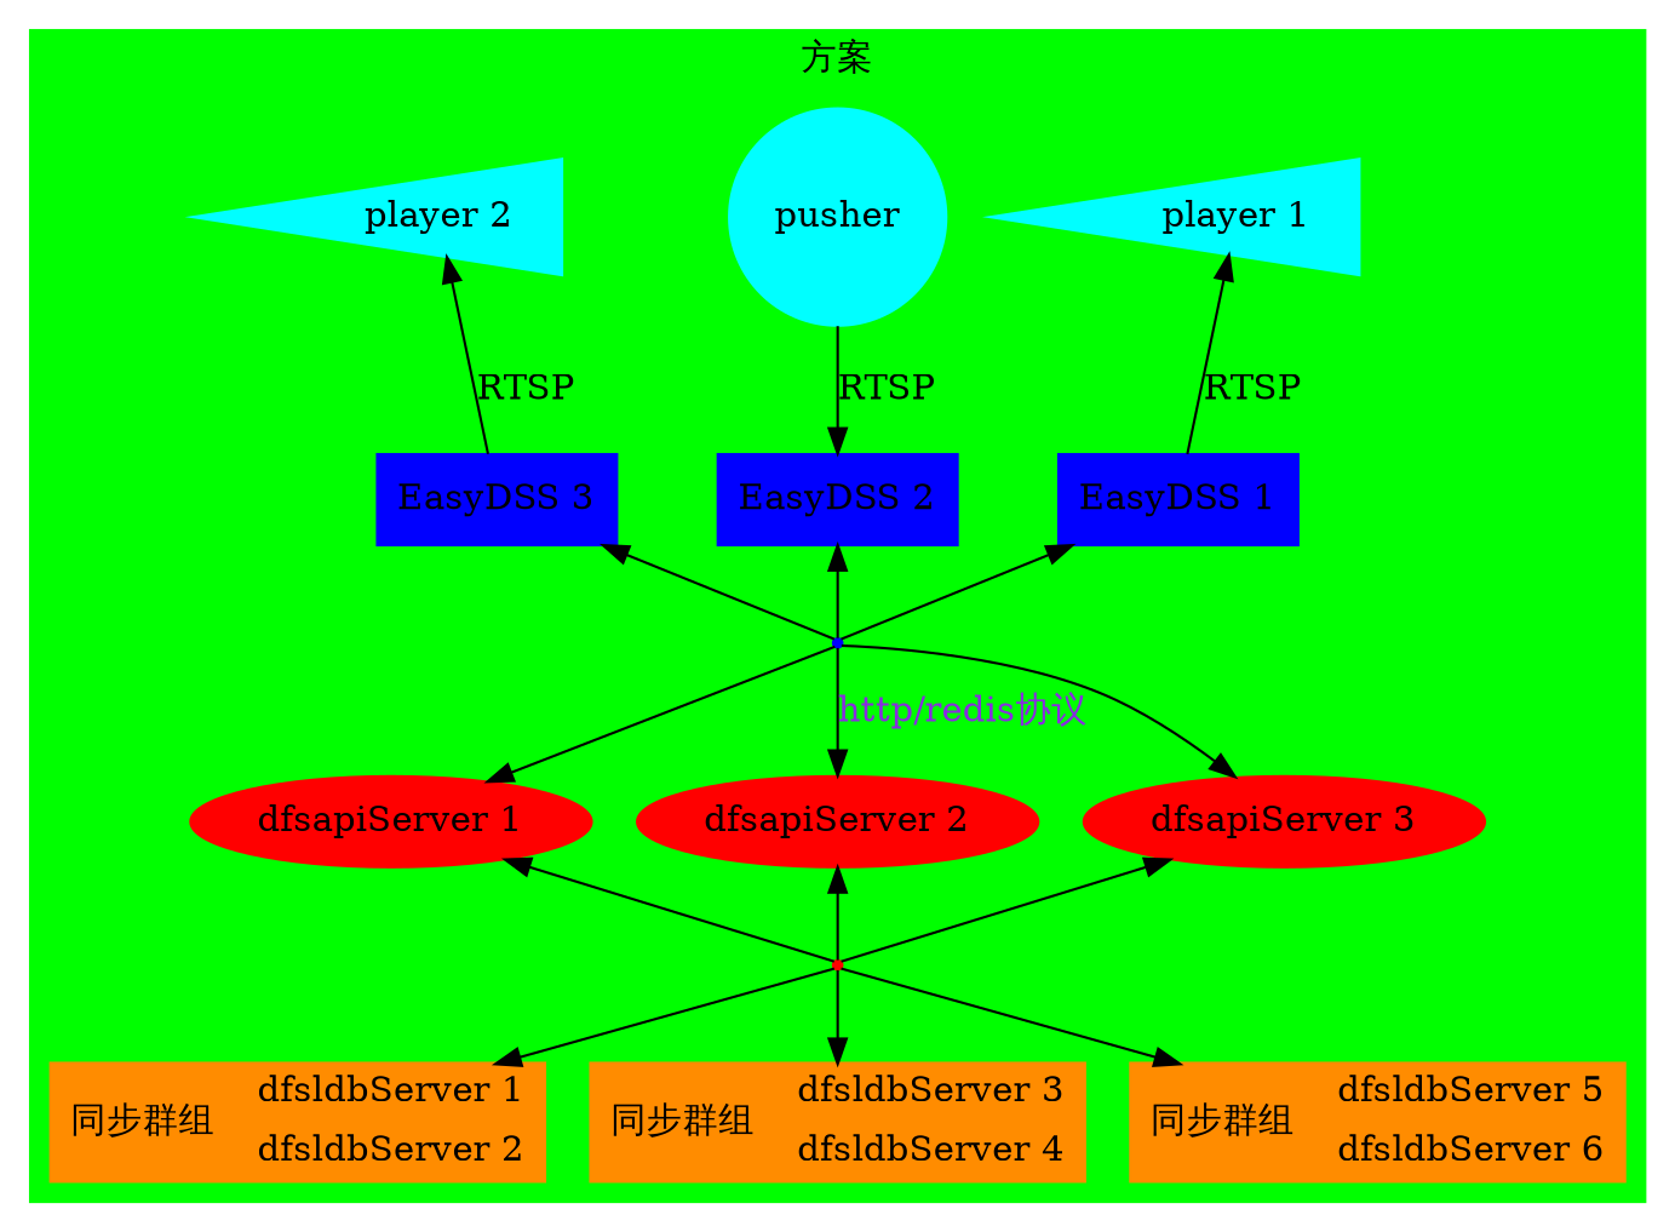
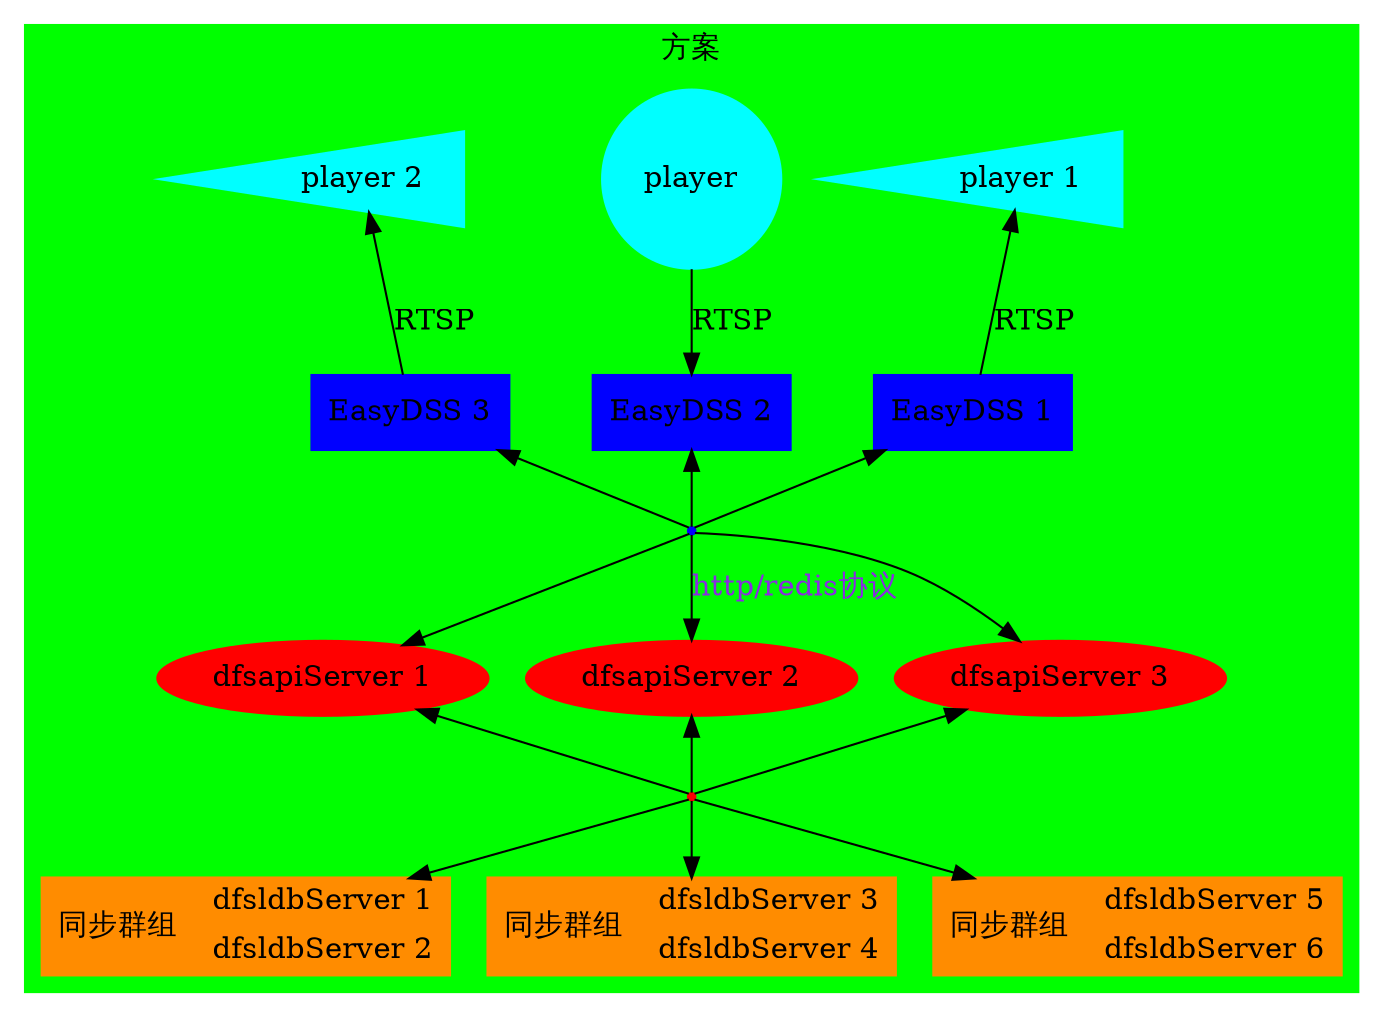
  digraph {
    compound=true
    rankdir=TB
    node [color=blue shape=box style=filled]
    edge [dir=back]
    n1 [color=cyan label="player 1" orientation=90 shape=polygon sides=3]
    n2 [label="EasyDSS 1"]
-   n3 [color=cyan label=pusher shape=Mcircle]
+   n3 [color=cyan label=player shape=Mcircle]
    n4 [label="EasyDSS 2"]
    n5 [color=cyan label="player 2" orientation=90 shape=polygon sides=3]
    n6 [label="EasyDSS 3"]
    api_point [shape=point]
    n8 [color=red label="dfsapiServer 1" shape=ellipse]
    n9 [color=red label="dfsapiServer 2" shape=ellipse]
    n10 [color=red label="dfsapiServer 3" shape=ellipse]
    ldb_point [color=red shape=point]
    n12 [color=darkorange label="{<db0> 同步群组}|{<db1> dfsldbServer 1|<db2> dfsldbServer 2}" shape=record]
    n13 [color=darkorange label="{<db0> 同步群组}|{<db1> dfsldbServer 3|<db2> dfsldbServer 4}" shape=record]
    n14 [color=darkorange label="{<db0> 同步群组}|{<db1> dfsldbServer 5|<db2> dfsldbServer 6}" shape=record]
    subgraph cluster_1 {
      color=green
      label="方案"
      style=filled
      n1
      n2
      n3
      n4
      n5
      n6
      api_point
      n8
      n9
      n10
      ldb_point
      n12
      n13
      n14
    }
    n1 -> n2 [label=RTSP]
    n2 -> api_point
    n3 -> n4 [label=RTSP dir=""]
    n4 -> api_point
    n5 -> n6 [label=RTSP]
    n6 -> api_point
    api_point -> n8 [dir=""]
    api_point -> n9 [fontcolor=blueviolet label="http/redis协议" dir=""]
    api_point -> n10 [dir=""]
    n8 -> ldb_point
    n9 -> ldb_point
    n10 -> ldb_point
    ldb_point -> n12 [dir=""]
    ldb_point -> n13 [dir=""]
    ldb_point -> n14 [dir=""]
  }
